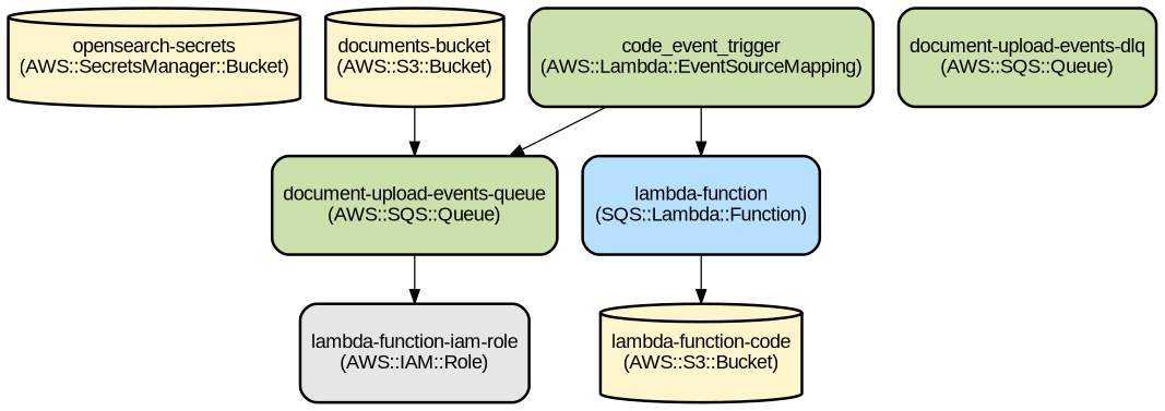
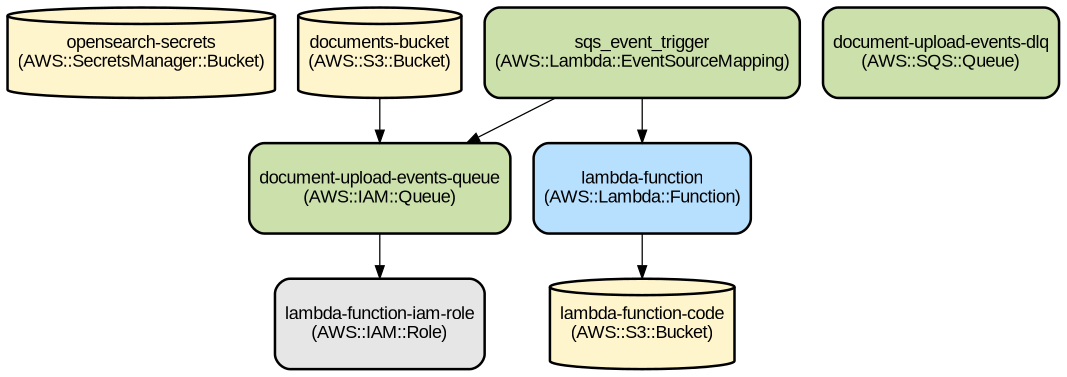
  digraph {
    node [color=black fillcolor="#FFF5CD" fontname=Arial shape=rectangle style="filled,bold,rounded"]
    n1 [height=1 label="opensearch-secrets\n(AWS::SecretsManager::Bucket)" shape=cylinder]
-   n2 [fillcolor="#CCE0AC" height=1 label="document-upload-events-queue\n(AWS::SQS::Queue)"]
+   n2 [fillcolor="#CCE0AC" height=1 label="document-upload-events-queue\n(AWS::IAM::Queue)"]
    n3 [fillcolor="#E6E6E6" height=1 label="lambda-function-iam-role\n(AWS::IAM::Role)"]
    n4 [fillcolor="#CCE0AC" height=1 label="document-upload-events-dlq\n(AWS::SQS::Queue)"]
    n5 [height=1 label="documents-bucket\n(AWS::S3::Bucket)" shape=cylinder]
    n6 [height=1 label="lambda-function-code\n(AWS::S3::Bucket)" shape=cylinder]
-   n7 [fillcolor="#B7E0FF" height=1 label="lambda-function\n(SQS::Lambda::Function)"]
-   n8 [fillcolor="#CCE0AC" height=1 label="code_event_trigger\n(AWS::Lambda::EventSourceMapping)"]
+   n7 [fillcolor="#B7E0FF" height=1 label="lambda-function\n(AWS::Lambda::Function)"]
+   n8 [fillcolor="#CCE0AC" height=1 label="sqs_event_trigger\n(AWS::Lambda::EventSourceMapping)"]
    n2 -> n3
    n5 -> n2
    n7 -> n6
    n8 -> n2
    n8 -> n7
  }
